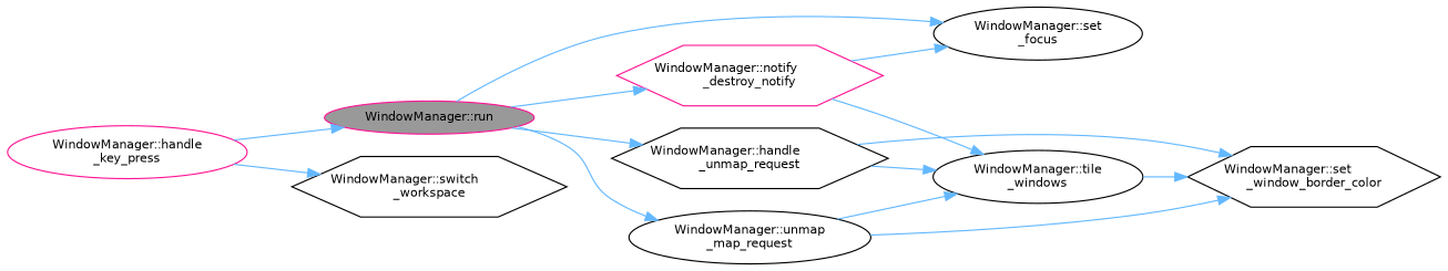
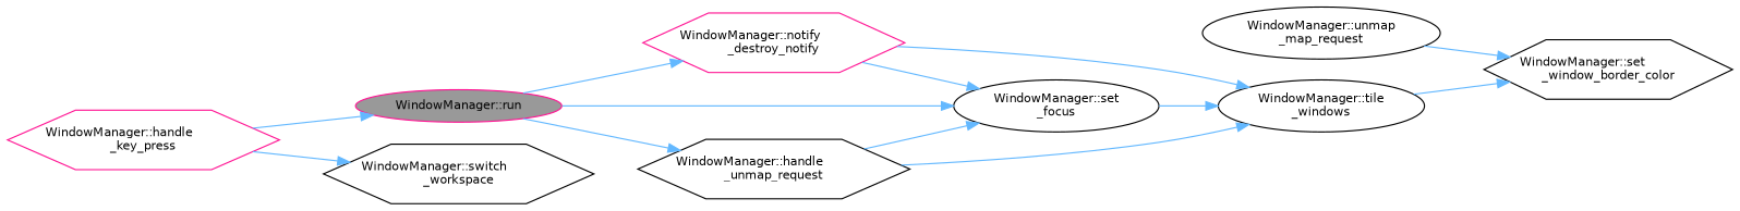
  digraph {
    rankdir=LR
    node [color=black fillcolor=white fontname=Helvetica fontsize=10 shape=hexagon style=filled]
    edge [color=steelblue1 fontname=Helvetica fontsize=10 labelfontname=Helvetica labelfontsize=10 style=solid]
    n1 [color=deeppink fillcolor=grey60 fontcolor=black height=0.2 label="WindowManager::run" shape=ellipse width=0.4]
    n2 [color=deeppink height=0.2 label="WindowManager::notify\l_destroy_notify" width=0.4]
    n3 [height=0.2 label="WindowManager::set\l_focus" shape=ellipse width=0.4]
    n4 [height=0.2 label="WindowManager::unmap\l_map_request" shape=ellipse width=0.4]
    n5 [height=0.2 label="WindowManager::handle\l_unmap_request" width=0.4]
    n6 [height=0.2 label="WindowManager::tile\l_windows" shape=ellipse width=0.4]
-   n7 [color=deeppink height=0.2 label="WindowManager::handle\l_key_press" shape=ellipse width=0.4]
+   n7 [color=deeppink height=0.2 label="WindowManager::handle\l_key_press" width=0.4]
    n8 [height=0.2 label="WindowManager::switch\l_workspace" width=0.4]
    n9 [height=0.2 label="WindowManager::set\l_window_border_color" width=0.4]
    n1 -> n2
    n1 -> n3
-   n1 -> n4
    n1 -> n5
    n2 -> n3
    n2 -> n6
-   n4 -> n6
+   n3 -> n6
    n4 -> n9
-   n5 -> n9
+   n5 -> n3
    n5 -> n6
    n6 -> n9
    n7 -> n1
    n7 -> n8
  }
